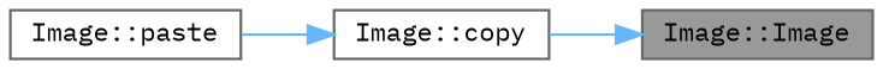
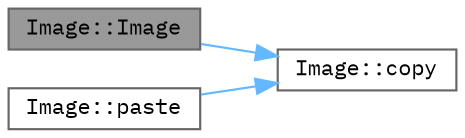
  digraph {
    fontname="IBM Plex Mono"
    rankdir=RL
    node [color=grey40 fillcolor=white fontname="IBM Plex Mono" fontsize=10 shape=box style=filled]
    edge [color=steelblue1 dir=back fontname="IBM Plex Mono" fontsize=10 labelfontname=Helvetica labelfontsize=10 style=solid]
    n1 [color=gray40 fillcolor=grey60 fontcolor=black height=0.2 label="Image::Image" width=0.4]
    n2 [height=0.2 label="Image::copy" width=0.4]
    n3 [height=0.2 label="Image::paste" width=0.4]
-   n1 -> n2
+   n2 -> n1
    n2 -> n3
  }
